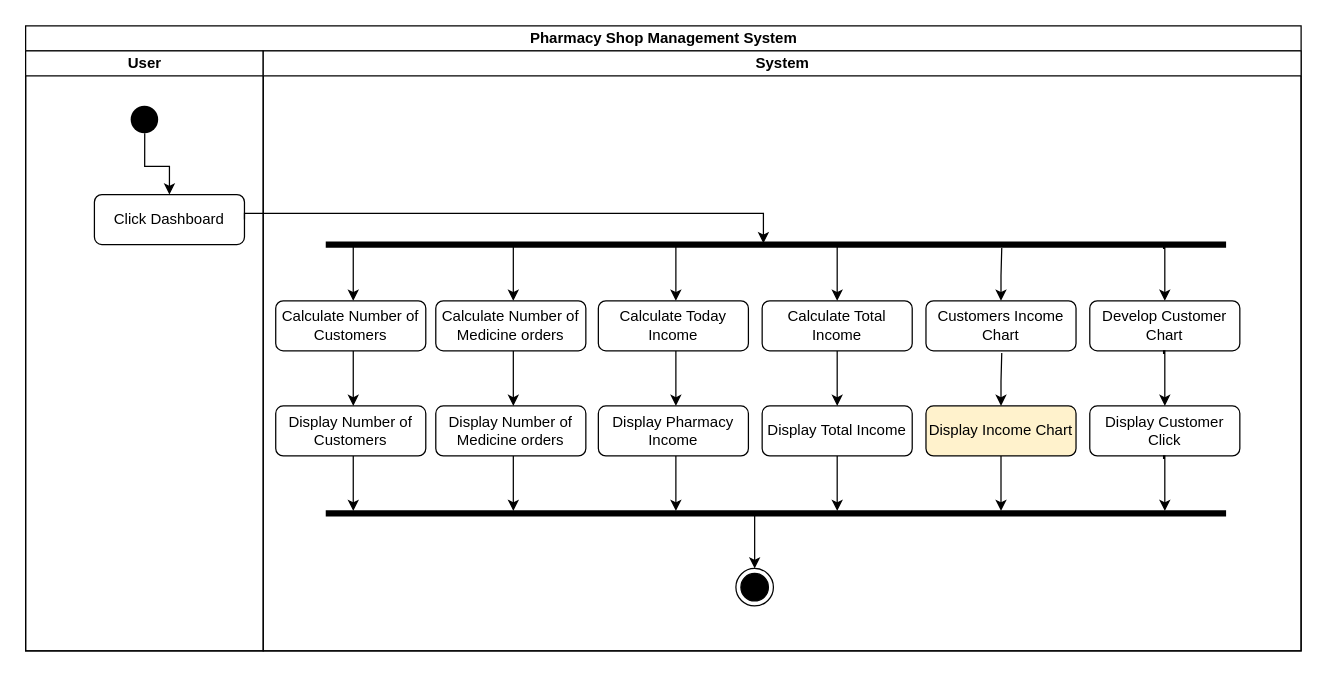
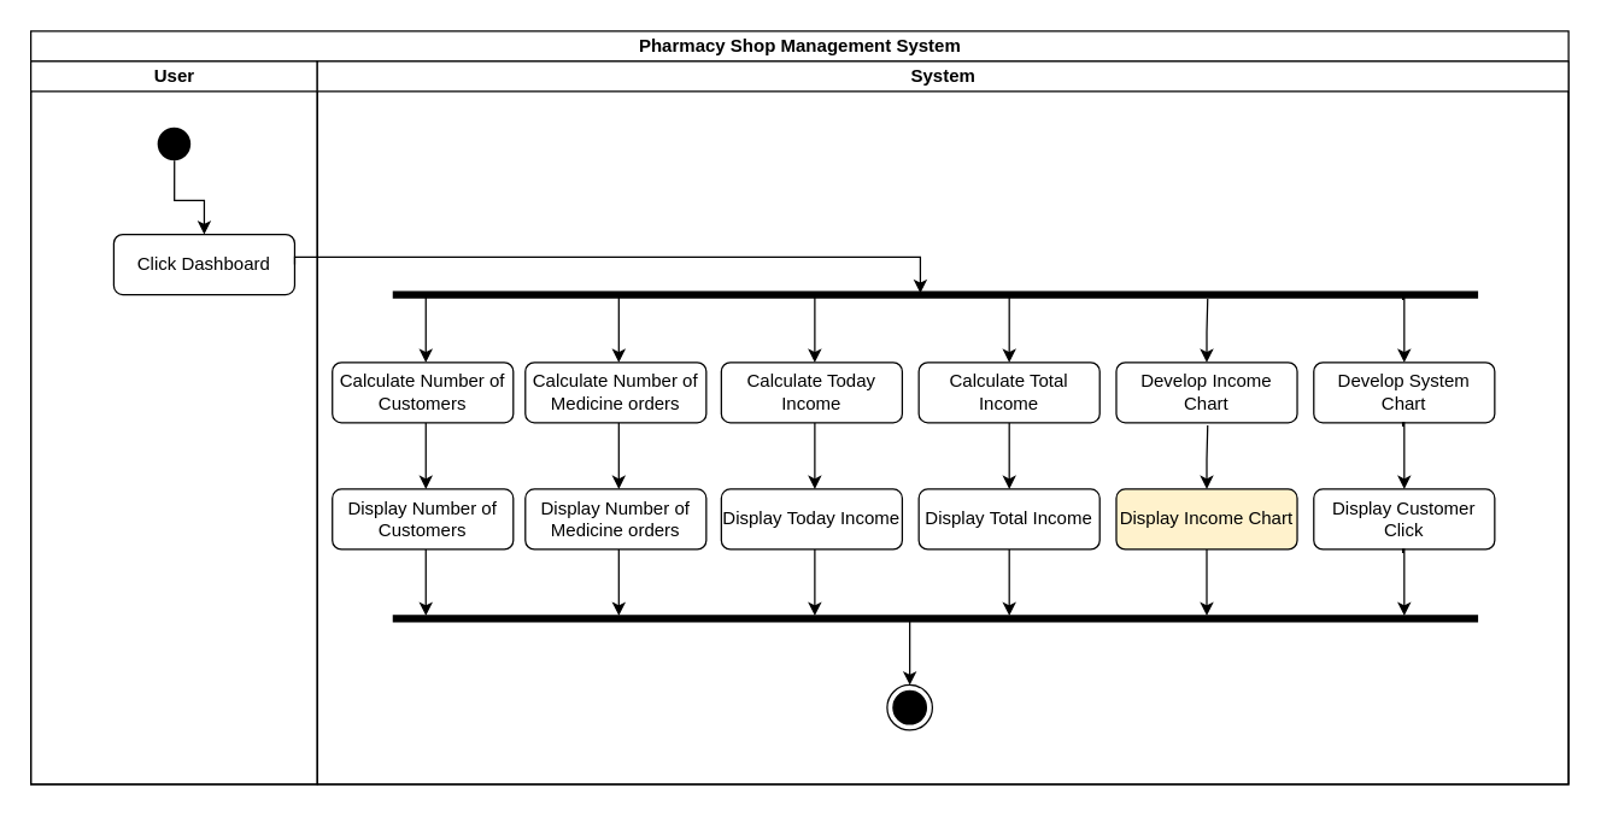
  <mxCell id="0" />
  <mxCell id="1" parent="0" />
  <mxCell id="2" value="Pharmacy Shop Management System" style="swimlane;childLayout=stackLayout;resizeParent=1;resizeParentMax=0;startSize=20;html=1;" parent="1" vertex="1"><mxGeometry x="20" y="20" width="1020" height="500" as="geometry" /></mxCell>
  <mxCell id="3" value="User" style="swimlane;startSize=20;html=1;" parent="2" vertex="1"><mxGeometry y="20" width="190" height="480" as="geometry" /></mxCell>
  <mxCell id="4" style="edgeStyle=orthogonalEdgeStyle;rounded=0;orthogonalLoop=1;jettySize=auto;html=1;exitX=0.508;exitY=0.866;exitDx=0;exitDy=0;entryX=0.5;entryY=0;entryDx=0;entryDy=0;exitPerimeter=0;" parent="3" source="5" target="6" edge="1"><mxGeometry relative="1" as="geometry" /></mxCell>
  <mxCell id="5" value="" style="ellipse;shape=startState;fillColor=#000000;strokeColor=none;" parent="3" vertex="1"><mxGeometry x="80" y="40" width="30" height="30" as="geometry" /></mxCell>
  <mxCell id="6" value="Click Dashboard" style="rounded=1;whiteSpace=wrap;html=1;" parent="3" vertex="1"><mxGeometry x="55" y="115" width="120" height="40" as="geometry" /></mxCell>
  <mxCell id="7" value="System" style="swimlane;startSize=20;html=1;" parent="2" vertex="1"><mxGeometry x="190" y="20" width="830" height="480" as="geometry" /></mxCell>
  <mxCell id="8" value="" style="line;strokeWidth=5;rotatable=0;dashed=0;labelPosition=right;align=left;verticalAlign=middle;spacingTop=0;spacingLeft=6;points=[];portConstraint=eastwest;" vertex="1" parent="7"><mxGeometry x="50" y="150" width="720" height="10" as="geometry" /></mxCell>
  <mxCell id="9" style="edgeStyle=orthogonalEdgeStyle;rounded=0;orthogonalLoop=1;jettySize=auto;html=1;exitX=0.508;exitY=0.866;exitDx=0;exitDy=0;entryX=0.5;entryY=0;entryDx=0;entryDy=0;exitPerimeter=0;" edge="1" parent="7"><mxGeometry relative="1" as="geometry"><mxPoint x="72" y="156" as="sourcePoint" /><mxPoint x="72" y="200" as="targetPoint" /><Array as="points"><mxPoint x="72" y="170" /><mxPoint x="72" y="170" /></Array></mxGeometry></mxCell>
  <mxCell id="10" value="Calculate Number of Customers" style="rounded=1;whiteSpace=wrap;html=1;" vertex="1" parent="7"><mxGeometry x="10" y="200" width="120" height="40" as="geometry" /></mxCell>
  <mxCell id="11" value="" style="ellipse;html=1;shape=endState;fillColor=#000000;strokeColor=#030303;" vertex="1" parent="7"><mxGeometry x="378" y="414" width="30" height="30" as="geometry" /></mxCell>
  <mxCell id="12" style="edgeStyle=orthogonalEdgeStyle;rounded=0;orthogonalLoop=1;jettySize=auto;html=1;exitX=1;exitY=0.5;exitDx=0;exitDy=0;" parent="2" source="6" edge="1"><mxGeometry relative="1" as="geometry"><mxPoint x="590" y="174" as="targetPoint" /><Array as="points"><mxPoint x="590" y="150" /></Array></mxGeometry></mxCell>
  <mxCell id="13" style="edgeStyle=orthogonalEdgeStyle;rounded=0;orthogonalLoop=1;jettySize=auto;html=1;exitX=0.508;exitY=0.866;exitDx=0;exitDy=0;entryX=0.5;entryY=0;entryDx=0;entryDy=0;exitPerimeter=0;" edge="1" parent="1"><mxGeometry relative="1" as="geometry"><mxPoint x="410" y="196" as="sourcePoint" /><mxPoint x="410" y="240" as="targetPoint" /><Array as="points"><mxPoint x="410" y="210" /><mxPoint x="410" y="210" /></Array></mxGeometry></mxCell>
  <mxCell id="14" value="Calculate Number of Medicine orders" style="rounded=1;whiteSpace=wrap;html=1;" vertex="1" parent="1"><mxGeometry x="348" y="240" width="120" height="40" as="geometry" /></mxCell>
  <mxCell id="15" style="edgeStyle=orthogonalEdgeStyle;rounded=0;orthogonalLoop=1;jettySize=auto;html=1;exitX=0.508;exitY=0.866;exitDx=0;exitDy=0;entryX=0.5;entryY=0;entryDx=0;entryDy=0;exitPerimeter=0;" edge="1" parent="1"><mxGeometry relative="1" as="geometry"><mxPoint x="540" y="196" as="sourcePoint" /><mxPoint x="540" y="240" as="targetPoint" /><Array as="points"><mxPoint x="540" y="210" /><mxPoint x="540" y="210" /></Array></mxGeometry></mxCell>
  <mxCell id="16" value="Calculate Today Income" style="rounded=1;whiteSpace=wrap;html=1;" vertex="1" parent="1"><mxGeometry x="478" y="240" width="120" height="40" as="geometry" /></mxCell>
  <mxCell id="17" value="Calculate Total Income" style="rounded=1;whiteSpace=wrap;html=1;" vertex="1" parent="1"><mxGeometry x="609" y="240" width="120" height="40" as="geometry" /></mxCell>
  <mxCell id="18" style="edgeStyle=orthogonalEdgeStyle;rounded=0;orthogonalLoop=1;jettySize=auto;html=1;entryX=0.5;entryY=0;entryDx=0;entryDy=0;exitX=0.79;exitY=0.767;exitDx=0;exitDy=0;exitPerimeter=0;" edge="1" parent="1" target="19"><mxGeometry relative="1" as="geometry"><mxPoint x="800.6" y="197.67" as="sourcePoint" /><mxPoint x="448" y="240" as="targetPoint" /><Array as="points"><mxPoint x="801" y="220" /><mxPoint x="801" y="220" /></Array></mxGeometry></mxCell>
- <mxCell id="19" value="Customers Income Chart" style="rounded=1;whiteSpace=wrap;html=1;" vertex="1" parent="1"><mxGeometry x="740" y="240" width="120" height="40" as="geometry" /></mxCell>
+ <mxCell id="19" value="Develop Income Chart" style="rounded=1;whiteSpace=wrap;html=1;" vertex="1" parent="1"><mxGeometry x="740" y="240" width="120" height="40" as="geometry" /></mxCell>
  <mxCell id="20" style="edgeStyle=orthogonalEdgeStyle;rounded=0;orthogonalLoop=1;jettySize=auto;html=1;exitX=0.923;exitY=0.855;exitDx=0;exitDy=0;entryX=0.5;entryY=0;entryDx=0;entryDy=0;exitPerimeter=0;" edge="1" parent="1" target="21"><mxGeometry relative="1" as="geometry"><mxPoint x="930.02" y="198.55" as="sourcePoint" /><mxPoint x="591" y="240" as="targetPoint" /><Array as="points"><mxPoint x="930" y="196" /><mxPoint x="931" y="196" /></Array></mxGeometry></mxCell>
- <mxCell id="21" value="Develop Customer Chart" style="rounded=1;whiteSpace=wrap;html=1;" vertex="1" parent="1"><mxGeometry x="871" y="240" width="120" height="40" as="geometry" /></mxCell>
+ <mxCell id="21" value="Develop System Chart" style="rounded=1;whiteSpace=wrap;html=1;" vertex="1" parent="1"><mxGeometry x="871" y="240" width="120" height="40" as="geometry" /></mxCell>
  <mxCell id="22" style="edgeStyle=orthogonalEdgeStyle;rounded=0;orthogonalLoop=1;jettySize=auto;html=1;exitX=0.508;exitY=0.866;exitDx=0;exitDy=0;entryX=0.5;entryY=0;entryDx=0;entryDy=0;exitPerimeter=0;" edge="1" parent="1"><mxGeometry relative="1" as="geometry"><mxPoint x="669" y="196" as="sourcePoint" /><mxPoint x="669" y="240" as="targetPoint" /><Array as="points"><mxPoint x="669" y="210" /><mxPoint x="669" y="210" /></Array></mxGeometry></mxCell>
  <mxCell id="23" style="edgeStyle=orthogonalEdgeStyle;rounded=0;orthogonalLoop=1;jettySize=auto;html=1;exitX=0.508;exitY=0.866;exitDx=0;exitDy=0;entryX=0.5;entryY=0;entryDx=0;entryDy=0;exitPerimeter=0;" edge="1" parent="1"><mxGeometry relative="1" as="geometry"><mxPoint x="282" y="280" as="sourcePoint" /><mxPoint x="282" y="324" as="targetPoint" /><Array as="points"><mxPoint x="282" y="294" /><mxPoint x="282" y="294" /></Array></mxGeometry></mxCell>
  <mxCell id="24" value="Display Number of Customers" style="rounded=1;whiteSpace=wrap;html=1;" vertex="1" parent="1"><mxGeometry x="220" y="324" width="120" height="40" as="geometry" /></mxCell>
  <mxCell id="25" style="edgeStyle=orthogonalEdgeStyle;rounded=0;orthogonalLoop=1;jettySize=auto;html=1;exitX=0.508;exitY=0.866;exitDx=0;exitDy=0;entryX=0.5;entryY=0;entryDx=0;entryDy=0;exitPerimeter=0;" edge="1" parent="1"><mxGeometry relative="1" as="geometry"><mxPoint x="410" y="280" as="sourcePoint" /><mxPoint x="410" y="324" as="targetPoint" /><Array as="points"><mxPoint x="410" y="294" /><mxPoint x="410" y="294" /></Array></mxGeometry></mxCell>
  <mxCell id="26" value="Display&amp;nbsp;Number of Medicine orders" style="rounded=1;whiteSpace=wrap;html=1;" vertex="1" parent="1"><mxGeometry x="348" y="324" width="120" height="40" as="geometry" /></mxCell>
  <mxCell id="27" style="edgeStyle=orthogonalEdgeStyle;rounded=0;orthogonalLoop=1;jettySize=auto;html=1;exitX=0.508;exitY=0.866;exitDx=0;exitDy=0;entryX=0.5;entryY=0;entryDx=0;entryDy=0;exitPerimeter=0;" edge="1" parent="1"><mxGeometry relative="1" as="geometry"><mxPoint x="540" y="280" as="sourcePoint" /><mxPoint x="540" y="324" as="targetPoint" /><Array as="points"><mxPoint x="540" y="294" /><mxPoint x="540" y="294" /></Array></mxGeometry></mxCell>
- <mxCell id="28" value="Display&amp;nbsp;Pharmacy Income" style="rounded=1;whiteSpace=wrap;html=1;" vertex="1" parent="1"><mxGeometry x="478" y="324" width="120" height="40" as="geometry" /></mxCell>
+ <mxCell id="28" value="Display&amp;nbsp;Today Income" style="rounded=1;whiteSpace=wrap;html=1;" vertex="1" parent="1"><mxGeometry x="478" y="324" width="120" height="40" as="geometry" /></mxCell>
  <mxCell id="29" value="Display&amp;nbsp;Total Income" style="rounded=1;whiteSpace=wrap;html=1;" vertex="1" parent="1"><mxGeometry x="609" y="324" width="120" height="40" as="geometry" /></mxCell>
  <mxCell id="30" style="edgeStyle=orthogonalEdgeStyle;rounded=0;orthogonalLoop=1;jettySize=auto;html=1;entryX=0.5;entryY=0;entryDx=0;entryDy=0;exitX=0.79;exitY=0.767;exitDx=0;exitDy=0;exitPerimeter=0;" edge="1" parent="1" target="31"><mxGeometry relative="1" as="geometry"><mxPoint x="800.6" y="281.67" as="sourcePoint" /><mxPoint x="448" y="324" as="targetPoint" /><Array as="points"><mxPoint x="801" y="304" /><mxPoint x="801" y="304" /></Array></mxGeometry></mxCell>
  <mxCell id="31" value="Display Income Chart" style="rounded=1;whiteSpace=wrap;html=1;fillColor=#fff2cc;" vertex="1" parent="1"><mxGeometry x="740" y="324" width="120" height="40" as="geometry" /></mxCell>
  <mxCell id="32" style="edgeStyle=orthogonalEdgeStyle;rounded=0;orthogonalLoop=1;jettySize=auto;html=1;exitX=0.923;exitY=0.855;exitDx=0;exitDy=0;entryX=0.5;entryY=0;entryDx=0;entryDy=0;exitPerimeter=0;" edge="1" parent="1" target="33"><mxGeometry relative="1" as="geometry"><mxPoint x="930.02" y="282.55" as="sourcePoint" /><mxPoint x="591" y="324" as="targetPoint" /><Array as="points"><mxPoint x="930" y="280" /><mxPoint x="931" y="280" /></Array></mxGeometry></mxCell>
  <mxCell id="33" value="Display Customer Click" style="rounded=1;whiteSpace=wrap;html=1;" vertex="1" parent="1"><mxGeometry x="871" y="324" width="120" height="40" as="geometry" /></mxCell>
  <mxCell id="34" style="edgeStyle=orthogonalEdgeStyle;rounded=0;orthogonalLoop=1;jettySize=auto;html=1;exitX=0.508;exitY=0.866;exitDx=0;exitDy=0;entryX=0.5;entryY=0;entryDx=0;entryDy=0;exitPerimeter=0;" edge="1" parent="1"><mxGeometry relative="1" as="geometry"><mxPoint x="669" y="280" as="sourcePoint" /><mxPoint x="669" y="324" as="targetPoint" /><Array as="points"><mxPoint x="669" y="294" /><mxPoint x="669" y="294" /></Array></mxGeometry></mxCell>
  <mxCell id="35" value="" style="line;strokeWidth=5;rotatable=0;dashed=0;labelPosition=right;align=left;verticalAlign=middle;spacingTop=0;spacingLeft=6;points=[];portConstraint=eastwest;" vertex="1" parent="1"><mxGeometry x="260" y="405" width="720" height="10" as="geometry" /></mxCell>
  <mxCell id="36" style="edgeStyle=orthogonalEdgeStyle;rounded=0;orthogonalLoop=1;jettySize=auto;html=1;exitX=0.508;exitY=0.866;exitDx=0;exitDy=0;entryX=0.5;entryY=0;entryDx=0;entryDy=0;exitPerimeter=0;" edge="1" parent="1"><mxGeometry relative="1" as="geometry"><mxPoint x="282" y="364" as="sourcePoint" /><mxPoint x="282" y="408" as="targetPoint" /><Array as="points"><mxPoint x="282" y="378" /><mxPoint x="282" y="378" /></Array></mxGeometry></mxCell>
  <mxCell id="37" style="edgeStyle=orthogonalEdgeStyle;rounded=0;orthogonalLoop=1;jettySize=auto;html=1;exitX=0.508;exitY=0.866;exitDx=0;exitDy=0;entryX=0.5;entryY=0;entryDx=0;entryDy=0;exitPerimeter=0;" edge="1" parent="1"><mxGeometry relative="1" as="geometry"><mxPoint x="410" y="364" as="sourcePoint" /><mxPoint x="410" y="408" as="targetPoint" /><Array as="points"><mxPoint x="410" y="378" /><mxPoint x="410" y="378" /></Array></mxGeometry></mxCell>
  <mxCell id="38" style="edgeStyle=orthogonalEdgeStyle;rounded=0;orthogonalLoop=1;jettySize=auto;html=1;exitX=0.508;exitY=0.866;exitDx=0;exitDy=0;entryX=0.5;entryY=0;entryDx=0;entryDy=0;exitPerimeter=0;" edge="1" parent="1"><mxGeometry relative="1" as="geometry"><mxPoint x="540" y="364" as="sourcePoint" /><mxPoint x="540" y="408" as="targetPoint" /><Array as="points"><mxPoint x="540" y="378" /><mxPoint x="540" y="378" /></Array></mxGeometry></mxCell>
  <mxCell id="39" style="edgeStyle=orthogonalEdgeStyle;rounded=0;orthogonalLoop=1;jettySize=auto;html=1;exitX=0.923;exitY=0.855;exitDx=0;exitDy=0;entryX=0.5;entryY=0;entryDx=0;entryDy=0;exitPerimeter=0;" edge="1" parent="1"><mxGeometry relative="1" as="geometry"><mxPoint x="930.02" y="366.55" as="sourcePoint" /><mxPoint x="931" y="408" as="targetPoint" /><Array as="points"><mxPoint x="930" y="364" /><mxPoint x="931" y="364" /></Array></mxGeometry></mxCell>
  <mxCell id="40" style="edgeStyle=orthogonalEdgeStyle;rounded=0;orthogonalLoop=1;jettySize=auto;html=1;exitX=0.508;exitY=0.866;exitDx=0;exitDy=0;entryX=0.5;entryY=0;entryDx=0;entryDy=0;exitPerimeter=0;" edge="1" parent="1"><mxGeometry relative="1" as="geometry"><mxPoint x="669" y="364" as="sourcePoint" /><mxPoint x="669" y="408" as="targetPoint" /><Array as="points"><mxPoint x="669" y="378" /><mxPoint x="669" y="378" /></Array></mxGeometry></mxCell>
  <mxCell id="41" style="edgeStyle=orthogonalEdgeStyle;rounded=0;orthogonalLoop=1;jettySize=auto;html=1;exitX=0.508;exitY=0.866;exitDx=0;exitDy=0;entryX=0.5;entryY=0;entryDx=0;entryDy=0;exitPerimeter=0;" edge="1" parent="1"><mxGeometry relative="1" as="geometry"><mxPoint x="800" y="364" as="sourcePoint" /><mxPoint x="800" y="408" as="targetPoint" /><Array as="points"><mxPoint x="800" y="378" /><mxPoint x="800" y="378" /></Array></mxGeometry></mxCell>
  <mxCell id="42" style="edgeStyle=orthogonalEdgeStyle;rounded=0;orthogonalLoop=1;jettySize=auto;html=1;exitX=0.508;exitY=0.866;exitDx=0;exitDy=0;entryX=0.5;entryY=0;entryDx=0;entryDy=0;exitPerimeter=0;" edge="1" parent="1"><mxGeometry relative="1" as="geometry"><mxPoint x="603" y="410" as="sourcePoint" /><mxPoint x="603" y="454" as="targetPoint" /><Array as="points"><mxPoint x="603" y="424" /><mxPoint x="603" y="424" /></Array></mxGeometry></mxCell>
